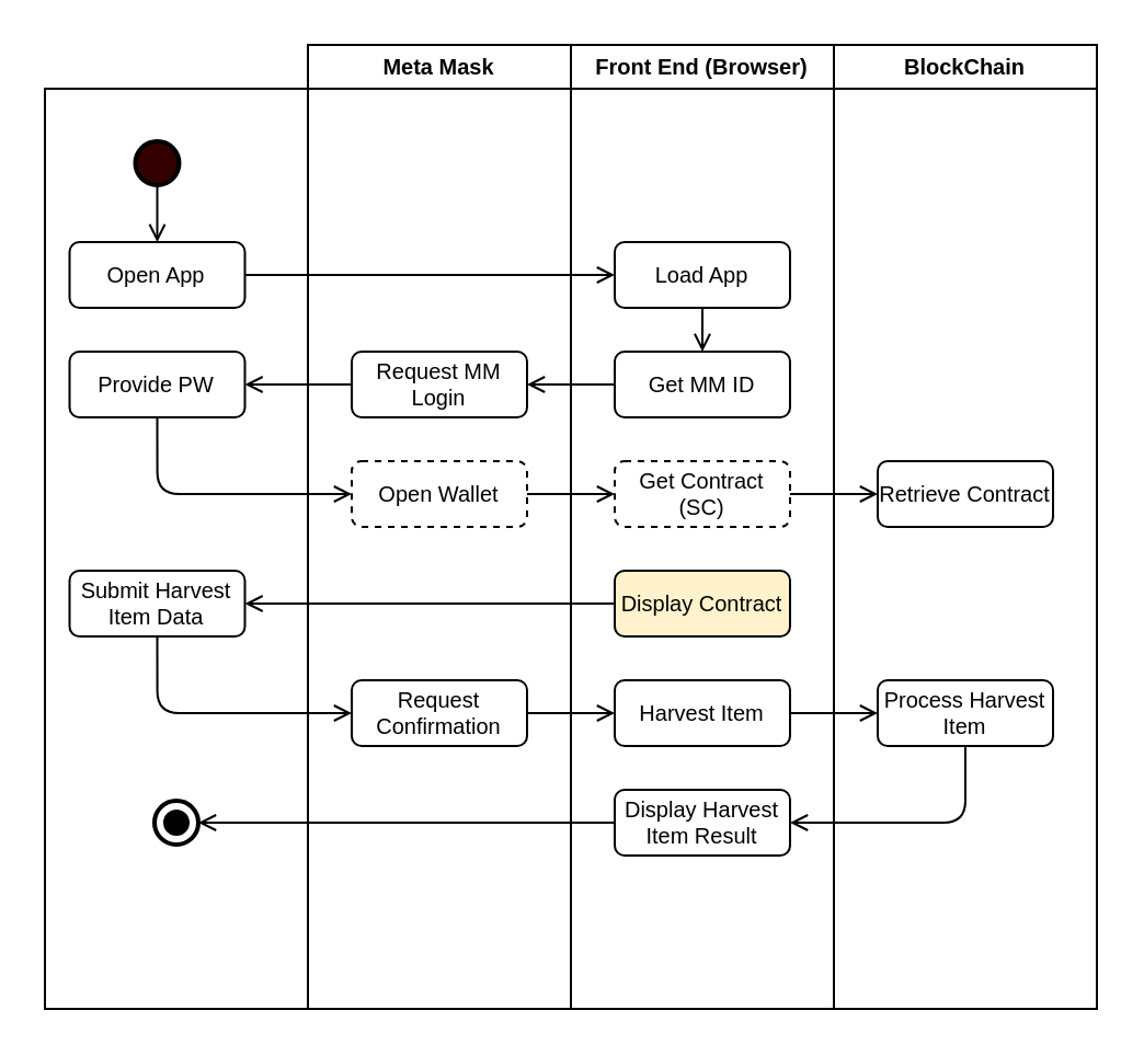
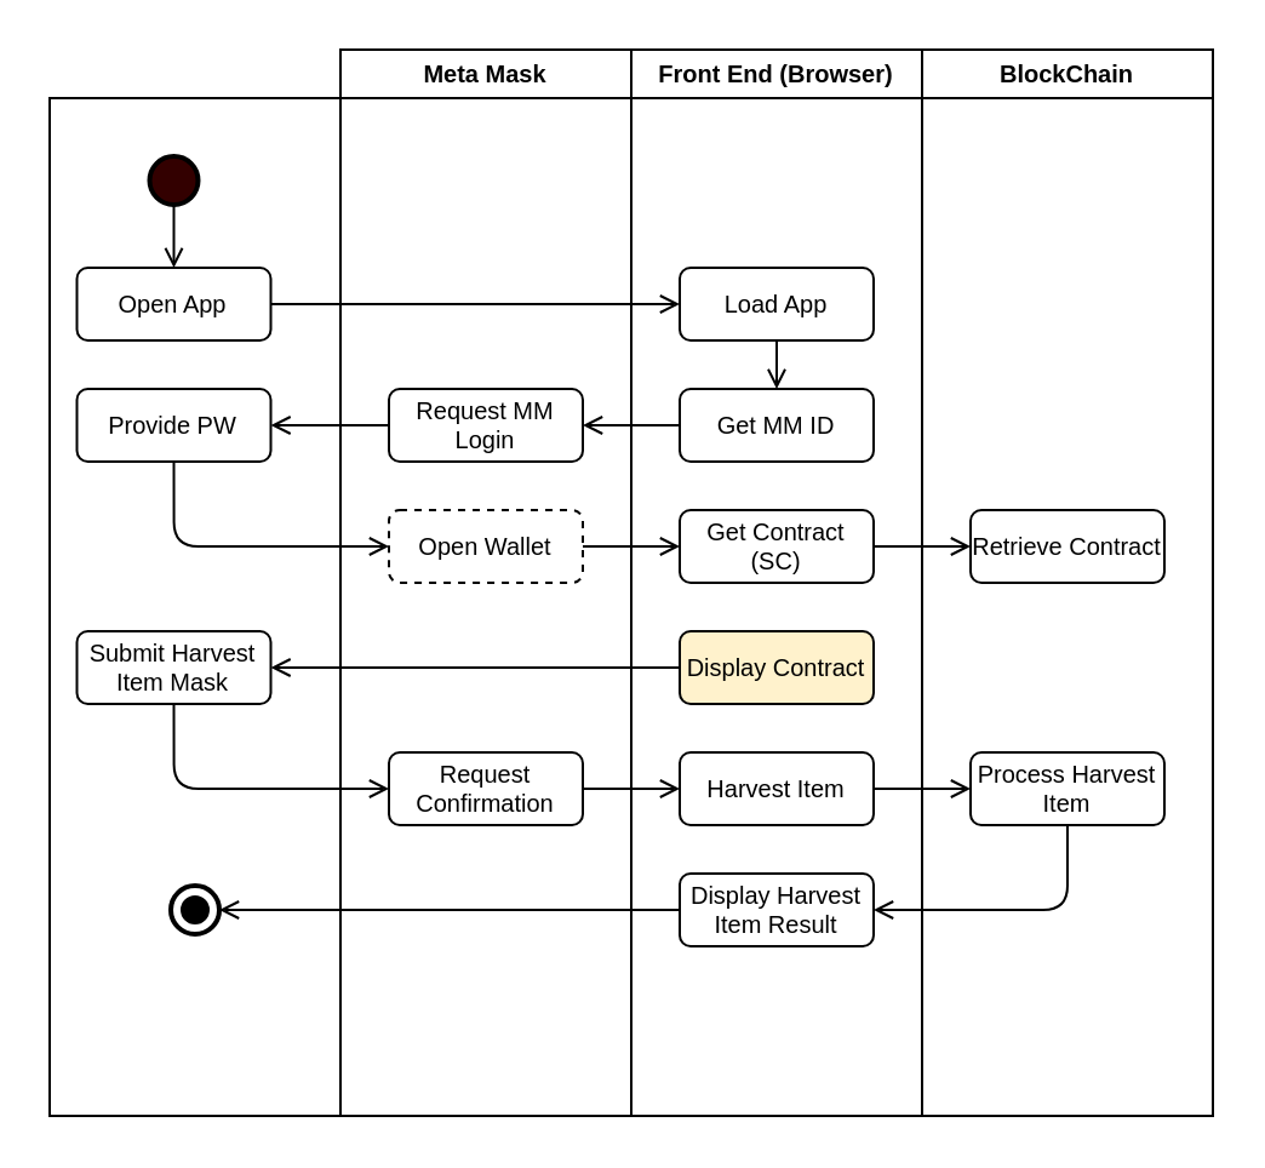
  <mxCell id="0" />
  <mxCell id="1" parent="0" />
  <mxCell id="2" value="" style="html=1;dashed=0;whitespace=wrap;strokeWidth=1;fillColor=none;fontSize=10;" vertex="1" parent="1"><mxGeometry x="260" y="40" width="120" height="420" as="geometry" /></mxCell>
  <mxCell id="3" value="" style="html=1;dashed=0;whitespace=wrap;strokeWidth=1;fillColor=none;fontSize=10;" vertex="1" parent="1"><mxGeometry x="380" y="40" width="120" height="420" as="geometry" /></mxCell>
  <mxCell id="4" value="" style="html=1;dashed=0;whitespace=wrap;strokeWidth=1;fillColor=none;fontSize=10;" vertex="1" parent="1"><mxGeometry x="140" y="40" width="120" height="420" as="geometry" /></mxCell>
  <mxCell id="5" value="" style="html=1;dashed=0;whitespace=wrap;strokeWidth=1;fillColor=none;fontSize=10;" vertex="1" parent="1"><mxGeometry x="20" y="40" width="120" height="420" as="geometry" /></mxCell>
  <mxCell id="6" value="Open App" style="rounded=1;whiteSpace=wrap;html=1;fontSize=10;" vertex="1" parent="1"><mxGeometry x="31.25" y="110" width="80" height="30" as="geometry" /></mxCell>
  <mxCell id="7" value="" style="ellipse;html=1;strokeWidth=2;fillColor=#330000;fontSize=10;" vertex="1" parent="1"><mxGeometry x="61.25" y="64" width="20" height="20" as="geometry" /></mxCell>
  <mxCell id="8" value="" style="endArrow=open;html=1;rounded=0;align=center;verticalAlign=top;endFill=0;labelBackgroundColor=none;endSize=6;entryX=0.5;entryY=0;entryDx=0;entryDy=0;fontSize=10;" edge="1" source="7" parent="1" target="6"><mxGeometry relative="1" as="geometry"><mxPoint x="180" y="225" as="targetPoint" /></mxGeometry></mxCell>
  <mxCell id="9" value="Front End (Browser)" style="rounded=0;whiteSpace=wrap;html=1;fontSize=10;fontStyle=1" vertex="1" parent="1"><mxGeometry x="260" y="20" width="120" height="20" as="geometry" /></mxCell>
  <mxCell id="10" value="BlockChain" style="rounded=0;whiteSpace=wrap;html=1;fontSize=10;fontStyle=1" vertex="1" parent="1"><mxGeometry x="380" y="20" width="120" height="20" as="geometry" /></mxCell>
  <mxCell id="11" value="Meta Mask" style="rounded=0;whiteSpace=wrap;html=1;fontSize=10;fontStyle=1" vertex="1" parent="1"><mxGeometry x="140" y="20" width="120" height="20" as="geometry" /></mxCell>
  <mxCell id="12" value="Request MM Login" style="rounded=1;whiteSpace=wrap;html=1;fontSize=10;" vertex="1" parent="1"><mxGeometry x="160" y="160" width="80" height="30" as="geometry" /></mxCell>
  <mxCell id="13" value="" style="endArrow=open;html=1;rounded=0;align=center;verticalAlign=top;endFill=0;labelBackgroundColor=none;endSize=6;entryX=0;entryY=0.5;entryDx=0;entryDy=0;exitX=1;exitY=0.5;exitDx=0;exitDy=0;fontSize=10;" edge="1" parent="1" source="6" target="16"><mxGeometry relative="1" as="geometry"><mxPoint x="150" y="130" as="targetPoint" /><mxPoint x="81.25" y="90" as="sourcePoint" /></mxGeometry></mxCell>
  <mxCell id="14" value="" style="endArrow=open;html=1;rounded=0;align=center;verticalAlign=top;endFill=0;labelBackgroundColor=none;endSize=6;exitX=0;exitY=0.5;exitDx=0;exitDy=0;entryX=1;entryY=0.5;entryDx=0;entryDy=0;fontSize=10;" edge="1" parent="1" source="12" target="15"><mxGeometry relative="1" as="geometry"><mxPoint x="140" y="200" as="targetPoint" /><mxPoint x="81.25" y="100" as="sourcePoint" /></mxGeometry></mxCell>
  <mxCell id="15" value="Provide PW" style="rounded=1;whiteSpace=wrap;html=1;fontSize=10;" vertex="1" parent="1"><mxGeometry x="31.25" y="160" width="80" height="30" as="geometry" /></mxCell>
  <mxCell id="16" value="Load App" style="rounded=1;whiteSpace=wrap;html=1;fontSize=10;" vertex="1" parent="1"><mxGeometry x="280" y="110" width="80" height="30" as="geometry" /></mxCell>
  <mxCell id="17" value="" style="endArrow=open;html=1;rounded=1;align=center;verticalAlign=top;endFill=0;labelBackgroundColor=none;endSize=6;exitX=0;exitY=0.5;exitDx=0;exitDy=0;entryX=1;entryY=0.5;entryDx=0;entryDy=0;edgeStyle=orthogonalEdgeStyle;fontSize=10;" edge="1" parent="1" source="20" target="12"><mxGeometry relative="1" as="geometry"><mxPoint x="121.25" y="185" as="targetPoint" /><mxPoint x="210" y="170" as="sourcePoint" /></mxGeometry></mxCell>
  <mxCell id="18" value="" style="endArrow=open;html=1;rounded=1;align=center;verticalAlign=top;endFill=0;labelBackgroundColor=none;endSize=6;exitX=0.5;exitY=1;exitDx=0;exitDy=0;edgeStyle=orthogonalEdgeStyle;entryX=0;entryY=0.5;entryDx=0;entryDy=0;fontSize=10;" edge="1" parent="1" source="15" target="19"><mxGeometry relative="1" as="geometry"><mxPoint x="160" y="290" as="targetPoint" /><mxPoint x="330" y="190" as="sourcePoint" /></mxGeometry></mxCell>
  <mxCell id="19" value="Open Wallet" style="rounded=1;whiteSpace=wrap;html=1;fontSize=10;dashed=1;" vertex="1" parent="1"><mxGeometry x="160" y="210" width="80" height="30" as="geometry" /></mxCell>
  <mxCell id="20" value="Get MM ID" style="rounded=1;whiteSpace=wrap;html=1;fontSize=10;" vertex="1" parent="1"><mxGeometry x="280" y="160" width="80" height="30" as="geometry" /></mxCell>
  <mxCell id="21" value="" style="endArrow=open;html=1;rounded=1;align=center;verticalAlign=top;endFill=0;labelBackgroundColor=none;endSize=6;exitX=0.5;exitY=1;exitDx=0;exitDy=0;entryX=0.5;entryY=0;entryDx=0;entryDy=0;edgeStyle=orthogonalEdgeStyle;fontSize=10;" edge="1" parent="1" source="16" target="20"><mxGeometry relative="1" as="geometry"><mxPoint x="250" y="215" as="targetPoint" /><mxPoint x="290" y="215" as="sourcePoint" /></mxGeometry></mxCell>
  <mxCell id="22" value="" style="edgeStyle=orthogonalEdgeStyle;rounded=1;orthogonalLoop=1;jettySize=auto;html=1;endArrow=open;endFill=0;fontSize=10;" edge="1" parent="1" source="23" target="25"><mxGeometry relative="1" as="geometry" /></mxCell>
- <mxCell id="23" value="Get Contract (SC)" style="rounded=1;whiteSpace=wrap;html=1;fontSize=10;dashed=1;" vertex="1" parent="1"><mxGeometry x="280" y="210" width="80" height="30" as="geometry" /></mxCell>
+ <mxCell id="23" value="Get Contract (SC)" style="rounded=1;whiteSpace=wrap;html=1;fontSize=10;" vertex="1" parent="1"><mxGeometry x="280" y="210" width="80" height="30" as="geometry" /></mxCell>
  <mxCell id="24" value="" style="endArrow=open;html=1;rounded=1;align=center;verticalAlign=top;endFill=0;labelBackgroundColor=none;endSize=6;edgeStyle=orthogonalEdgeStyle;entryX=0;entryY=0.5;entryDx=0;entryDy=0;exitX=1;exitY=0.5;exitDx=0;exitDy=0;fontSize=10;" edge="1" parent="1" source="19" target="23"><mxGeometry relative="1" as="geometry"><mxPoint x="170" y="235" as="targetPoint" /><mxPoint x="0" y="270" as="sourcePoint" /></mxGeometry></mxCell>
  <mxCell id="25" value="Retrieve Contract" style="rounded=1;whiteSpace=wrap;html=1;fontSize=10;" vertex="1" parent="1"><mxGeometry x="400" y="210" width="80" height="30" as="geometry" /></mxCell>
  <mxCell id="26" value="Display Contract" style="rounded=1;whiteSpace=wrap;html=1;fontSize=10;fillColor=#fff2cc;" vertex="1" parent="1"><mxGeometry x="280" y="260" width="80" height="30" as="geometry" /></mxCell>
- <mxCell id="27" value="Submit Harvest Item Data" style="rounded=1;whiteSpace=wrap;html=1;fontSize=10;" vertex="1" parent="1"><mxGeometry x="31.25" y="260" width="80" height="30" as="geometry" /></mxCell>
+ <mxCell id="27" value="Submit Harvest Item Mask" style="rounded=1;whiteSpace=wrap;html=1;fontSize=10;" vertex="1" parent="1"><mxGeometry x="31.25" y="260" width="80" height="30" as="geometry" /></mxCell>
  <mxCell id="28" value="" style="edgeStyle=orthogonalEdgeStyle;rounded=1;orthogonalLoop=1;jettySize=auto;html=1;endArrow=open;endFill=0;fontSize=10;entryX=1;entryY=0.5;entryDx=0;entryDy=0;exitX=0;exitY=0.5;exitDx=0;exitDy=0;" edge="1" parent="1" source="26" target="27"><mxGeometry relative="1" as="geometry"><mxPoint x="450" y="250" as="sourcePoint" /><mxPoint x="370" y="285" as="targetPoint" /></mxGeometry></mxCell>
  <mxCell id="29" value="Request Confirmation" style="rounded=1;whiteSpace=wrap;html=1;fontSize=10;" vertex="1" parent="1"><mxGeometry x="160" y="310" width="80" height="30" as="geometry" /></mxCell>
  <mxCell id="30" value="" style="edgeStyle=orthogonalEdgeStyle;rounded=1;orthogonalLoop=1;jettySize=auto;html=1;endArrow=open;endFill=0;fontSize=10;entryX=0;entryY=0.5;entryDx=0;entryDy=0;exitX=0.5;exitY=1;exitDx=0;exitDy=0;" edge="1" parent="1" source="27" target="29"><mxGeometry relative="1" as="geometry"><mxPoint x="290" y="285" as="sourcePoint" /><mxPoint x="121.25" y="285" as="targetPoint" /></mxGeometry></mxCell>
  <mxCell id="31" value="Harvest Item" style="rounded=1;whiteSpace=wrap;html=1;fontSize=10;" vertex="1" parent="1"><mxGeometry x="280" y="310" width="80" height="30" as="geometry" /></mxCell>
  <mxCell id="32" value="" style="edgeStyle=orthogonalEdgeStyle;rounded=1;orthogonalLoop=1;jettySize=auto;html=1;endArrow=open;endFill=0;fontSize=10;entryX=0;entryY=0.5;entryDx=0;entryDy=0;exitX=1;exitY=0.5;exitDx=0;exitDy=0;" edge="1" parent="1" source="29" target="31"><mxGeometry relative="1" as="geometry"><mxPoint x="81.25" y="300" as="sourcePoint" /><mxPoint x="170" y="335" as="targetPoint" /></mxGeometry></mxCell>
  <mxCell id="33" value="Process Harvest Item" style="rounded=1;whiteSpace=wrap;html=1;fontSize=10;" vertex="1" parent="1"><mxGeometry x="400" y="310" width="80" height="30" as="geometry" /></mxCell>
  <mxCell id="34" value="" style="edgeStyle=orthogonalEdgeStyle;rounded=1;orthogonalLoop=1;jettySize=auto;html=1;endArrow=open;endFill=0;fontSize=10;entryX=0;entryY=0.5;entryDx=0;entryDy=0;exitX=1;exitY=0.5;exitDx=0;exitDy=0;" edge="1" parent="1" source="31" target="33"><mxGeometry relative="1" as="geometry"><mxPoint x="250" y="335" as="sourcePoint" /><mxPoint x="290" y="335" as="targetPoint" /></mxGeometry></mxCell>
  <mxCell id="35" value="Display Harvest Item Result" style="rounded=1;whiteSpace=wrap;html=1;fontSize=10;" vertex="1" parent="1"><mxGeometry x="280" y="360" width="80" height="30" as="geometry" /></mxCell>
  <mxCell id="36" value="" style="edgeStyle=orthogonalEdgeStyle;rounded=1;orthogonalLoop=1;jettySize=auto;html=1;endArrow=open;endFill=0;fontSize=10;entryX=1;entryY=0.5;entryDx=0;entryDy=0;exitX=0.5;exitY=1;exitDx=0;exitDy=0;" edge="1" parent="1" source="33" target="35"><mxGeometry relative="1" as="geometry"><mxPoint x="450" y="250" as="sourcePoint" /><mxPoint x="370" y="285" as="targetPoint" /></mxGeometry></mxCell>
  <mxCell id="37" value="" style="html=1;shape=mxgraph.sysml.actFinal;strokeWidth=2;verticalLabelPosition=bottom;verticalAlignment=top;fontSize=10;" vertex="1" parent="1"><mxGeometry x="70" y="365" width="20" height="20" as="geometry" /></mxCell>
  <mxCell id="38" value="" style="edgeStyle=orthogonalEdgeStyle;rounded=1;orthogonalLoop=1;jettySize=auto;html=1;endArrow=open;endFill=0;fontSize=10;entryX=1;entryY=0.5;entryDx=0;entryDy=0;entryPerimeter=0;exitX=0;exitY=0.5;exitDx=0;exitDy=0;" edge="1" parent="1" source="35" target="37"><mxGeometry relative="1" as="geometry"><mxPoint x="280" y="375" as="sourcePoint" /><mxPoint x="370" y="385" as="targetPoint" /></mxGeometry></mxCell>
